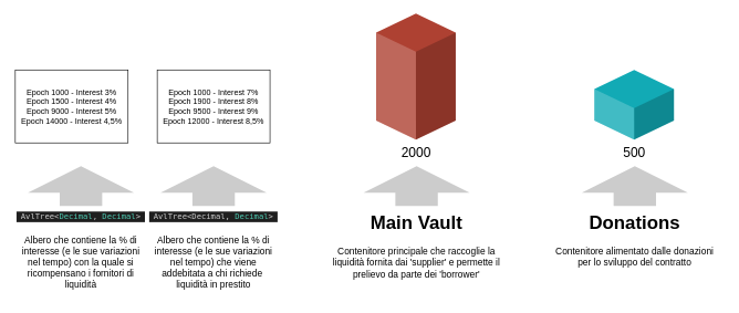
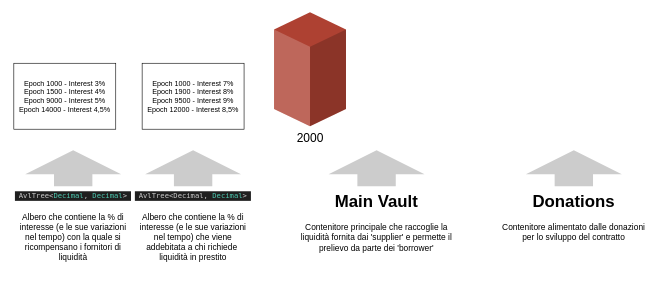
  <mxCell id="0" />
  <mxCell id="1" parent="0" />
  <mxCell id="2" value="" style="html=1;shadow=0;dashed=0;align=center;verticalAlign=middle;shape=mxgraph.arrows2.arrow;dy=0.6;dx=40;direction=north;notch=0;strokeWidth=2;fillColor=#CCCCCC;fontSize=14;fontColor=#000000;strokeColor=none;" parent="1" vertex="1"><mxGeometry x="41" y="250" width="160" height="60" as="geometry" /></mxCell>
- <mxCell id="3" value="2000" style="verticalLabelPosition=bottom;verticalAlign=top;html=1;shape=mxgraph.infographic.shadedCube;isoAngle=15;fillColor=#AE4132;strokeColor=none;fontFamily=Helvetica;fontSize=20;align=center;strokeWidth=2;" parent="1" vertex="1"><mxGeometry x="566" y="20" width="120" height="190" as="geometry" /></mxCell>
- <mxCell id="4" value="500" style="verticalLabelPosition=bottom;verticalAlign=top;html=1;shape=mxgraph.infographic.shadedCube;isoAngle=15;fillColor=#12AAB5;strokeColor=none;fontFamily=Helvetica;fontSize=20;align=center;strokeWidth=2;" parent="1" vertex="1"><mxGeometry x="895" y="105" width="120" height="105" as="geometry" /></mxCell>
+ <mxCell id="3" value="2000" style="verticalLabelPosition=bottom;verticalAlign=top;html=1;shape=mxgraph.infographic.shadedCube;isoAngle=15;fillColor=#AE4132;strokeColor=none;fontFamily=Helvetica;fontSize=20;align=center;strokeWidth=2;" parent="1" vertex="1"><mxGeometry x="456" y="20" width="120" height="190" as="geometry" /></mxCell>
  <mxCell id="5" value="&lt;h1&gt;&lt;div style=&quot;color: rgb(204, 204, 204); background-color: rgb(31, 31, 31); font-family: &amp;quot;Droid Sans Mono&amp;quot;, &amp;quot;monospace&amp;quot;, monospace; font-weight: normal; font-size: 12px; line-height: 16px;&quot;&gt;AvlTree&amp;lt;&lt;span style=&quot;color: #4ec9b0;&quot;&gt;Decimal&lt;/span&gt;, &lt;span style=&quot;color: #4ec9b0;&quot;&gt;Decimal&lt;/span&gt;&amp;gt;&lt;/div&gt;&lt;/h1&gt;&lt;div&gt;&lt;span style=&quot;background-color: initial;&quot;&gt;Albero che contiene la % di interesse (e le sue variazioni nel tempo) con la quale si ricompensano i fornitori di liquidità&lt;/span&gt;&lt;/div&gt;" style="text;html=1;spacing=5;spacingTop=-20;whiteSpace=wrap;overflow=hidden;strokeWidth=2;fillColor=none;gradientColor=none;fontSize=14;align=center;" parent="1" vertex="1"><mxGeometry x="20" y="310" width="202" height="140" as="geometry" /></mxCell>
  <mxCell id="6" value="&lt;h1&gt;Main Vault&lt;/h1&gt;&lt;p&gt;Contenitore principale che raccoglie la liquidità fornita dai 'supplier' e permette il prelievo da parte dei 'borrower'&lt;/p&gt;" style="text;html=1;spacing=5;spacingTop=-20;whiteSpace=wrap;overflow=hidden;strokeWidth=2;fillColor=none;gradientColor=none;fontSize=14;align=center;" parent="1" vertex="1"><mxGeometry x="492" y="310" width="270" height="140" as="geometry" /></mxCell>
  <mxCell id="7" value="&lt;h1&gt;Donations&lt;/h1&gt;&lt;p&gt;Contenitore alimentato dalle donazioni per lo sviluppo del contratto&lt;/p&gt;" style="text;html=1;spacing=5;spacingTop=-20;whiteSpace=wrap;overflow=hidden;strokeWidth=2;fillColor=none;gradientColor=none;fontSize=14;align=center;" parent="1" vertex="1"><mxGeometry x="821" y="310" width="270" height="140" as="geometry" /></mxCell>
  <mxCell id="8" value="" style="html=1;shadow=0;dashed=0;align=center;verticalAlign=middle;shape=mxgraph.arrows2.arrow;dy=0.6;dx=40;direction=north;notch=0;strokeWidth=2;fillColor=#CCCCCC;fontSize=14;fontColor=#000000;strokeColor=none;" parent="1" vertex="1"><mxGeometry x="547" y="250" width="160" height="60" as="geometry" /></mxCell>
  <mxCell id="9" value="" style="html=1;shadow=0;dashed=0;align=center;verticalAlign=middle;shape=mxgraph.arrows2.arrow;dy=0.6;dx=40;direction=north;notch=0;strokeWidth=2;fillColor=#CCCCCC;fontSize=14;fontColor=#000000;strokeColor=none;" parent="1" vertex="1"><mxGeometry x="876" y="250" width="160" height="60" as="geometry" /></mxCell>
  <mxCell id="10" value="" style="html=1;shadow=0;dashed=0;align=center;verticalAlign=middle;shape=mxgraph.arrows2.arrow;dy=0.6;dx=40;direction=north;notch=0;strokeWidth=2;fillColor=#CCCCCC;fontSize=14;fontColor=#000000;strokeColor=none;" parent="1" vertex="1"><mxGeometry x="241" y="250" width="160" height="60" as="geometry" /></mxCell>
  <mxCell id="11" value="&lt;h1 style=&quot;border-color: var(--border-color);&quot;&gt;&lt;div style=&quot;border-color: var(--border-color); color: rgb(204, 204, 204); background-color: rgb(31, 31, 31); font-family: &amp;quot;Droid Sans Mono&amp;quot;, &amp;quot;monospace&amp;quot;, monospace; font-weight: normal; font-size: 12px; line-height: 16px;&quot;&gt;AvlTree&amp;lt;Decimal,&amp;nbsp;&lt;span style=&quot;border-color: var(--border-color); color: rgb(78, 201, 176);&quot;&gt;Decimal&lt;/span&gt;&amp;gt;&lt;/div&gt;&lt;/h1&gt;&lt;h1&gt;&lt;div style=&quot;border-color: var(--border-color); font-size: 14px; font-weight: 400;&quot;&gt;&lt;span style=&quot;border-color: var(--border-color); background-color: initial;&quot;&gt;Albero che contiene la % di interesse (e le sue variazioni nel tempo) che viene addebitata a chi richiede&amp;nbsp; liquidità in prestito&lt;/span&gt;&lt;/div&gt;&lt;/h1&gt;" style="text;html=1;spacing=5;spacingTop=-20;whiteSpace=wrap;overflow=hidden;strokeWidth=2;fillColor=none;gradientColor=none;fontSize=14;align=center;" parent="1" vertex="1"><mxGeometry x="220" y="310" width="202" height="140" as="geometry" /></mxCell>
  <mxCell id="12" value="Epoch 1000 - Interest 3%&lt;br&gt;Epoch 1500 - Interest 4%&lt;br&gt;Epoch 9000 - Interest 5%&lt;br&gt;Epoch 14000 - Interest 4,5%" style="rounded=0;whiteSpace=wrap;html=1;" vertex="1" parent="1"><mxGeometry x="22" y="105" width="170" height="110" as="geometry" /></mxCell>
  <mxCell id="13" value="Epoch 1000 - Interest 7%&lt;br&gt;Epoch 1900 - Interest 8%&lt;br&gt;Epoch 9500 - Interest 9%&lt;br&gt;Epoch 12000 - Interest 8,5%" style="rounded=0;whiteSpace=wrap;html=1;" vertex="1" parent="1"><mxGeometry x="236" y="105" width="170" height="110" as="geometry" /></mxCell>
